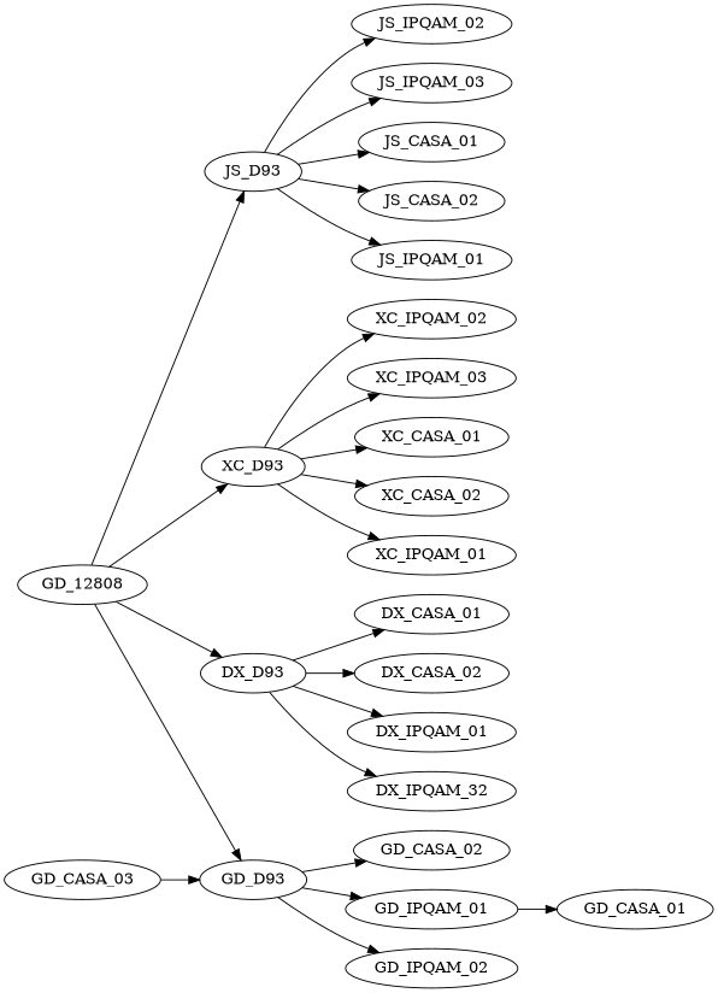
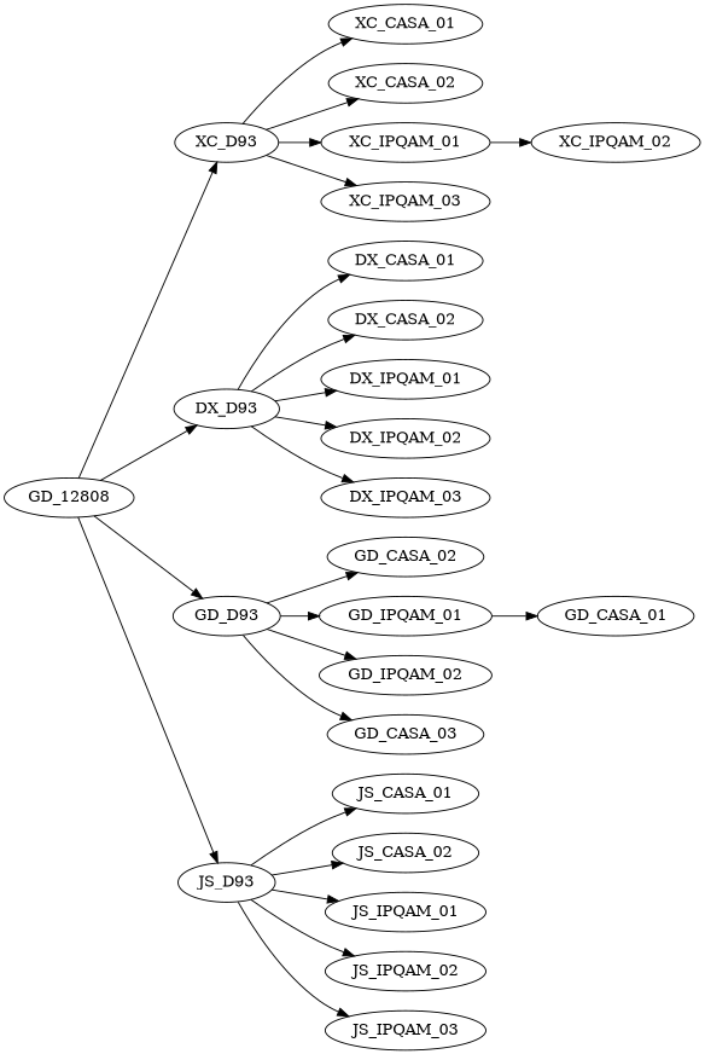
  digraph {
    rankdir=LR
    GD_12808
    XC_D93
    DX_D93
    GD_D93
    JS_D93
    XC_CASA_01
    XC_CASA_02
    XC_IPQAM_01
    XC_IPQAM_02
    XC_IPQAM_03
    DX_CASA_01
    DX_CASA_02
    DX_IPQAM_01
-   DX_IPQAM_02 [label=DX_IPQAM_32]
+   DX_IPQAM_02
+   DX_IPQAM_03
    GD_CASA_02
    GD_IPQAM_01
    GD_IPQAM_02
    n19 [label=GD_CASA_03]
    JS_CASA_01
    JS_CASA_02
    JS_IPQAM_01
    JS_IPQAM_02
    JS_IPQAM_03
    GD_CASA_01
    GD_12808 -> XC_D93
    GD_12808 -> DX_D93
    GD_12808 -> GD_D93
    GD_12808 -> JS_D93
    XC_D93 -> XC_CASA_01
    XC_D93 -> XC_CASA_02
    XC_D93 -> XC_IPQAM_01
-   XC_D93 -> XC_IPQAM_02
+   XC_IPQAM_01 -> XC_IPQAM_02
    XC_D93 -> XC_IPQAM_03
    DX_D93 -> DX_CASA_01
    DX_D93 -> DX_CASA_02
    DX_D93 -> DX_IPQAM_01
    DX_D93 -> DX_IPQAM_02
+   DX_D93 -> DX_IPQAM_03
    GD_D93 -> GD_CASA_02
    GD_D93 -> GD_IPQAM_01
    GD_D93 -> GD_IPQAM_02
-   n19 -> GD_D93
+   GD_D93 -> n19
    JS_D93 -> JS_CASA_01
    JS_D93 -> JS_CASA_02
    JS_D93 -> JS_IPQAM_01
    JS_D93 -> JS_IPQAM_02
    JS_D93 -> JS_IPQAM_03
    GD_IPQAM_01 -> GD_CASA_01
  }
